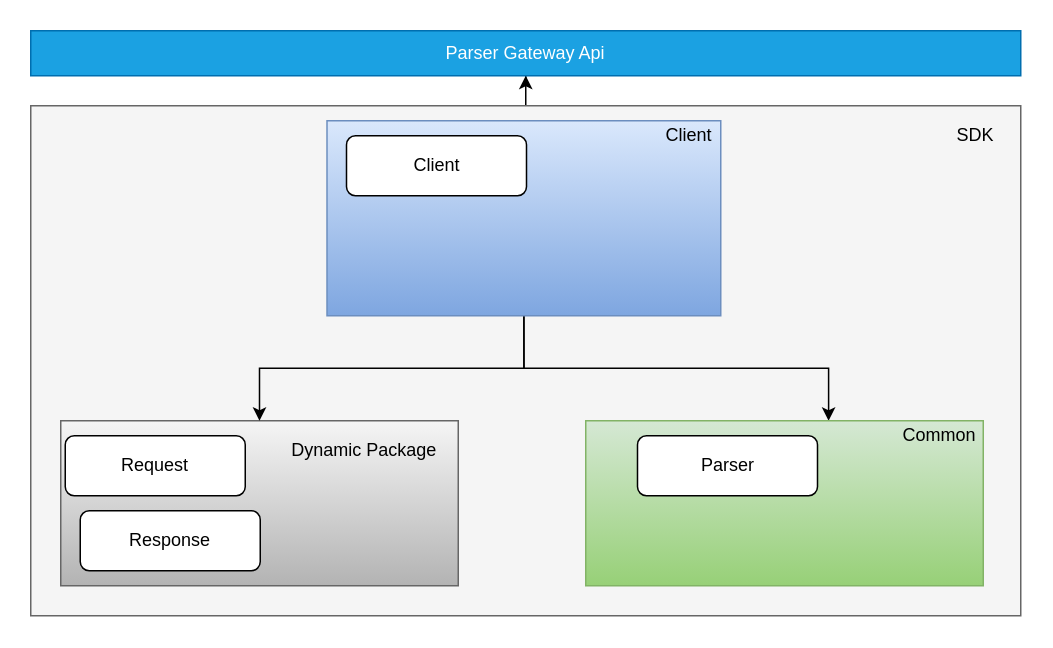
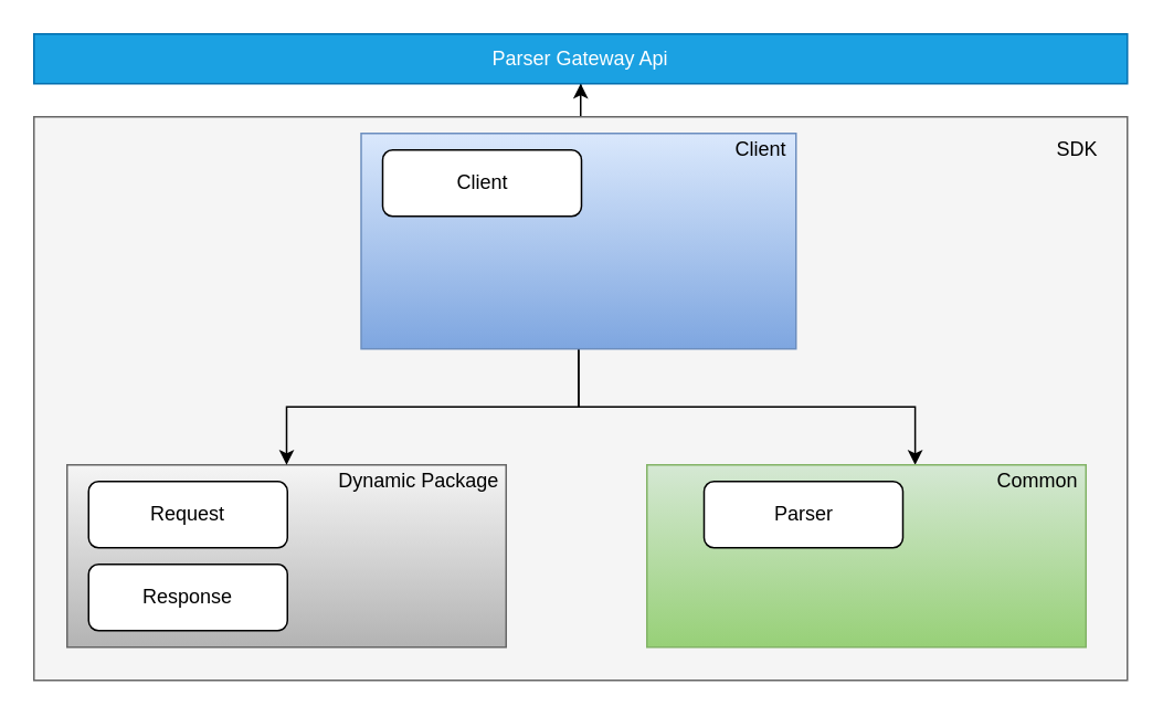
  <mxCell id="0" />
  <mxCell id="1" parent="0" />
  <mxCell id="2" value="" style="edgeStyle=orthogonalEdgeStyle;rounded=0;orthogonalLoop=1;jettySize=auto;html=1;entryX=0.5;entryY=1;entryDx=0;entryDy=0;" edge="1" parent="1" source="3" target="5"><mxGeometry relative="1" as="geometry"><mxPoint x="350" y="-10" as="targetPoint" /></mxGeometry></mxCell>
  <mxCell id="3" value="" style="rounded=0;whiteSpace=wrap;html=1;fillColor=#f5f5f5;strokeColor=#666666;fontColor=#333333;" vertex="1" parent="1"><mxGeometry x="20" y="70" width="660" height="340" as="geometry" /></mxCell>
  <mxCell id="4" value="SDK" style="text;html=1;strokeColor=none;fillColor=none;align=center;verticalAlign=middle;whiteSpace=wrap;rounded=0;" vertex="1" parent="1"><mxGeometry x="630" y="80" width="40" height="20" as="geometry" /></mxCell>
  <mxCell id="5" value="Parser Gateway Api" style="rounded=0;whiteSpace=wrap;html=1;fillColor=#1ba1e2;strokeColor=#006EAF;fontColor=#ffffff;" vertex="1" parent="1"><mxGeometry x="20" y="20" width="660" height="30" as="geometry" /></mxCell>
  <mxCell id="6" value="" style="rounded=0;whiteSpace=wrap;html=1;fillColor=#f5f5f5;strokeColor=#666666;gradientColor=#b3b3b3;" vertex="1" parent="1"><mxGeometry x="40" y="280" width="265" height="110" as="geometry" /></mxCell>
- <mxCell id="7" value="Request" style="rounded=1;whiteSpace=wrap;html=1;" vertex="1" parent="1"><mxGeometry x="43" y="290" width="120" height="40" as="geometry" /></mxCell>
+ <mxCell id="7" value="Request" style="rounded=1;whiteSpace=wrap;html=1;" vertex="1" parent="1"><mxGeometry x="53" y="290" width="120" height="40" as="geometry" /></mxCell>
  <mxCell id="8" value="Response" style="rounded=1;whiteSpace=wrap;html=1;" vertex="1" parent="1"><mxGeometry x="53" y="340" width="120" height="40" as="geometry" /></mxCell>
- <mxCell id="9" value="Dynamic Package" style="text;html=1;strokeColor=none;fillColor=none;align=center;verticalAlign=middle;whiteSpace=wrap;rounded=0;" vertex="1" parent="1"><mxGeometry x="190" y="290" width="105" height="20" as="geometry" /></mxCell>
+ <mxCell id="9" value="Dynamic Package" style="text;html=1;strokeColor=none;fillColor=none;align=center;verticalAlign=middle;whiteSpace=wrap;rounded=0;" vertex="1" parent="1"><mxGeometry x="200" y="280" width="105" height="20" as="geometry" /></mxCell>
  <mxCell id="10" style="edgeStyle=orthogonalEdgeStyle;rounded=0;orthogonalLoop=1;jettySize=auto;html=1;exitX=0.5;exitY=1;exitDx=0;exitDy=0;entryX=0.5;entryY=0;entryDx=0;entryDy=0;" edge="1" parent="1" source="12" target="6"><mxGeometry relative="1" as="geometry" /></mxCell>
  <mxCell id="11" style="edgeStyle=orthogonalEdgeStyle;rounded=0;orthogonalLoop=1;jettySize=auto;html=1;exitX=0.5;exitY=1;exitDx=0;exitDy=0;entryX=0.611;entryY=0;entryDx=0;entryDy=0;entryPerimeter=0;" edge="1" parent="1" source="12" target="15"><mxGeometry relative="1" as="geometry" /></mxCell>
  <mxCell id="12" value="" style="rounded=0;whiteSpace=wrap;html=1;fillColor=#dae8fc;strokeColor=#6c8ebf;gradientColor=#7ea6e0;" vertex="1" parent="1"><mxGeometry x="217.5" y="80" width="262.5" height="130" as="geometry" /></mxCell>
  <mxCell id="13" value="Client" style="text;html=1;strokeColor=none;fillColor=none;align=center;verticalAlign=middle;whiteSpace=wrap;rounded=0;" vertex="1" parent="1"><mxGeometry x="439" y="80" width="40" height="20" as="geometry" /></mxCell>
  <mxCell id="14" value="Client" style="rounded=1;whiteSpace=wrap;html=1;" vertex="1" parent="1"><mxGeometry x="230.5" y="90" width="120" height="40" as="geometry" /></mxCell>
  <mxCell id="15" value="" style="rounded=0;whiteSpace=wrap;html=1;fillColor=#d5e8d4;strokeColor=#82b366;gradientColor=#97d077;" vertex="1" parent="1"><mxGeometry x="390" y="280" width="265" height="110" as="geometry" /></mxCell>
  <mxCell id="16" value="Common" style="text;html=1;strokeColor=none;fillColor=none;align=center;verticalAlign=middle;whiteSpace=wrap;rounded=0;" vertex="1" parent="1"><mxGeometry x="605.5" y="280" width="40" height="20" as="geometry" /></mxCell>
  <mxCell id="17" value="Parser" style="rounded=1;whiteSpace=wrap;html=1;" vertex="1" parent="1"><mxGeometry x="424.5" y="290" width="120" height="40" as="geometry" /></mxCell>
